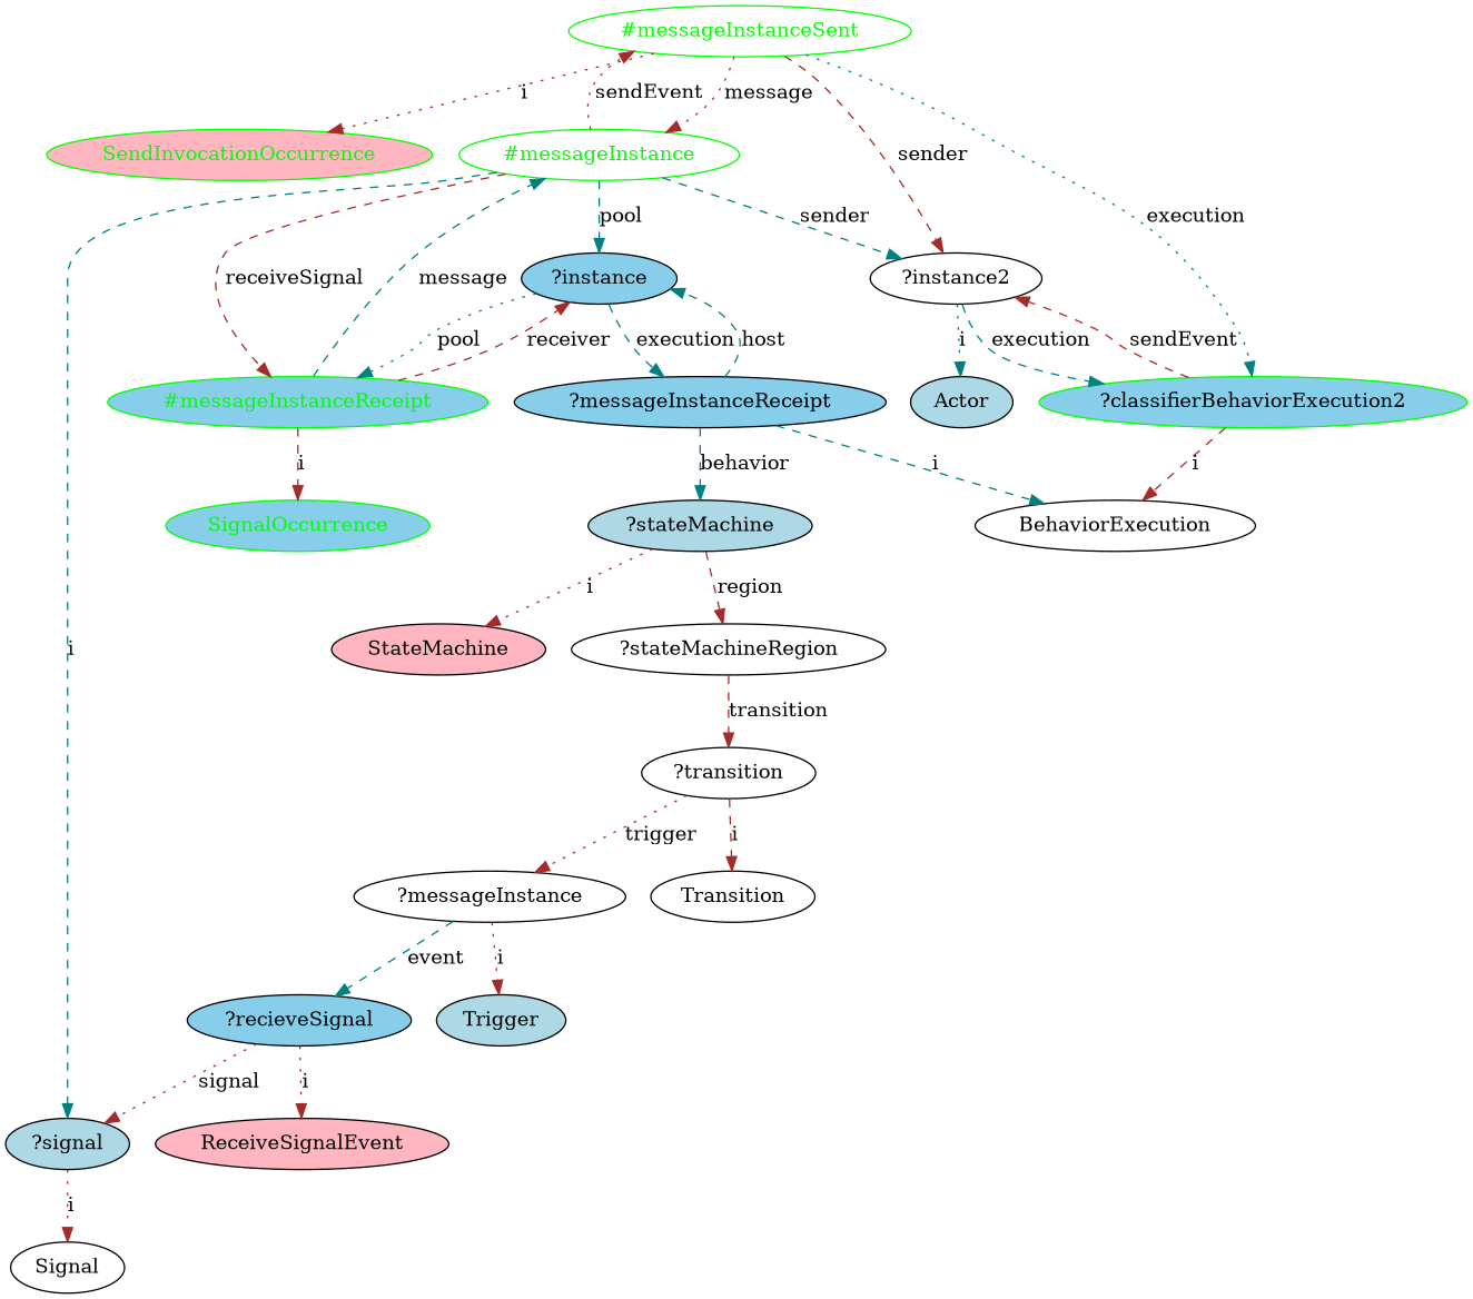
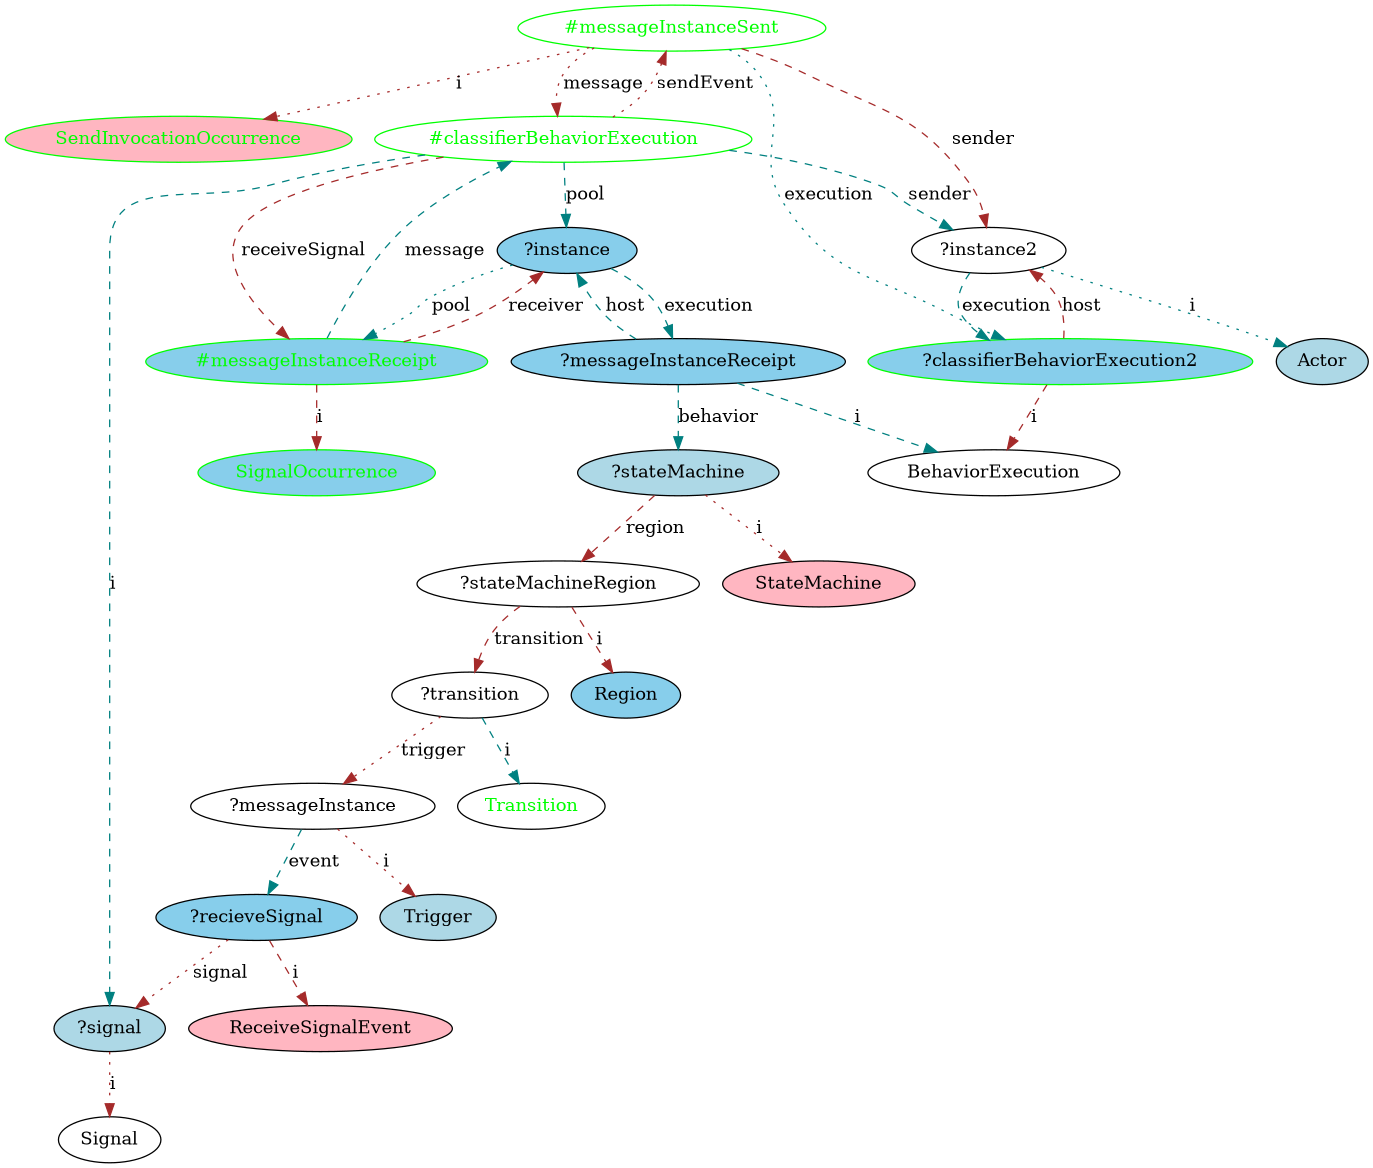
  digraph {
    node [fillcolor=white style=filled]
    edge [color=brown style=dashed]
    "#messageInstanceSent" [color=green fontcolor=green]
    SendInvocationOccurrence [color=green fillcolor=lightpink fontcolor=green]
-   "#messageInstance" [color=green fontcolor=green]
+   "#messageInstance" [color=green fontcolor=green label="#classifierBehaviorExecution"]
    "?classifierBehaviorExecution2" [color=green fillcolor=skyblue]
    "?instance2"
    "#messageInstanceReceipt" [color=green fillcolor=skyblue fontcolor=green]
    "?signal" [fillcolor=lightblue]
    "?instance" [fillcolor=skyblue]
    BehaviorExecution
    Actor [fillcolor=lightblue]
    SignalOccurrence [color=green fillcolor=skyblue fontcolor=green]
    Signal
    n13 [fillcolor=skyblue label="?messageInstanceReceipt"]
    "?transition"
-   Transition
+   Transition [fontcolor=green]
    n16 [label="?messageInstance"]
    Trigger [fillcolor=lightblue]
    "?recieveSignal" [fillcolor=skyblue]
    ReceiveSignalEvent [fillcolor=lightpink]
    "?stateMachineRegion"
+   Region [fillcolor=skyblue]
    "?stateMachine" [fillcolor=lightblue]
    StateMachine [fillcolor=lightpink]
    "#messageInstanceSent" -> SendInvocationOccurrence [label=i style=dotted]
    "#messageInstanceSent" -> "#messageInstance" [label=message style=dotted]
    "#messageInstanceSent" -> "?classifierBehaviorExecution2" [color=teal label=execution style=dotted]
    "#messageInstanceSent" -> "?instance2" [label=sender]
    "#messageInstance" -> "#messageInstanceSent" [label=sendEvent style=dotted]
    "#messageInstance" -> "?instance2" [color=teal label=sender]
    "#messageInstance" -> "#messageInstanceReceipt" [label=receiveSignal]
    "#messageInstance" -> "?signal" [color=teal label=i]
    "#messageInstance" -> "?instance" [color=teal label=pool]
-   "?classifierBehaviorExecution2" -> "?instance2" [label=sendEvent]
+   "?classifierBehaviorExecution2" -> "?instance2" [label=host]
    "?classifierBehaviorExecution2" -> BehaviorExecution [label=i]
    "?instance2" -> "?classifierBehaviorExecution2" [color=teal label=execution]
    "?instance2" -> Actor [color=teal label=i style=dotted]
    "#messageInstanceReceipt" -> "#messageInstance" [color=teal label=message]
    "#messageInstanceReceipt" -> "?instance" [label=receiver]
    "#messageInstanceReceipt" -> SignalOccurrence [label=i]
    "?signal" -> Signal [label=i style=dotted]
    "?instance" -> "#messageInstanceReceipt" [color=teal label=pool style=dotted]
    "?instance" -> n13 [color=teal label=execution]
    n13 -> "?instance" [color=teal label=host]
    n13 -> BehaviorExecution [color=teal label=i]
    n13 -> "?stateMachine" [color=teal label=behavior]
-   "?transition" -> Transition [label=i]
+   "?transition" -> Transition [color=teal label=i]
    "?transition" -> n16 [label=trigger style=dotted]
    n16 -> Trigger [label=i style=dotted]
    n16 -> "?recieveSignal" [color=teal label=event]
    "?recieveSignal" -> "?signal" [label=signal style=dotted]
-   "?recieveSignal" -> ReceiveSignalEvent [label=i style=dotted]
+   "?recieveSignal" -> ReceiveSignalEvent [label=i]
    "?stateMachineRegion" -> "?transition" [label=transition]
+   "?stateMachineRegion" -> Region [label=i]
    "?stateMachine" -> "?stateMachineRegion" [label=region]
    "?stateMachine" -> StateMachine [label=i style=dotted]
  }
